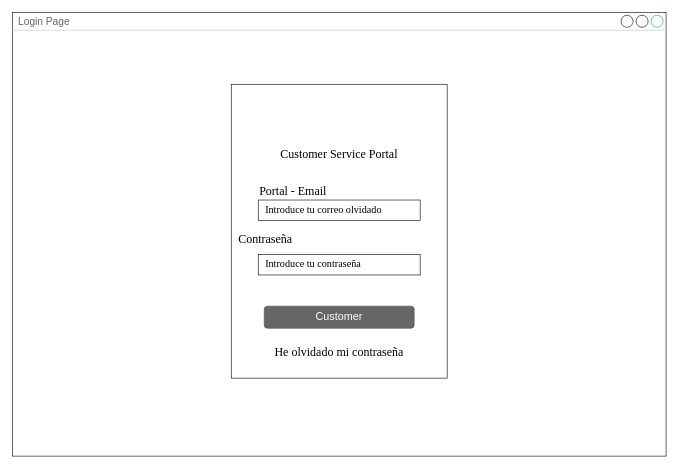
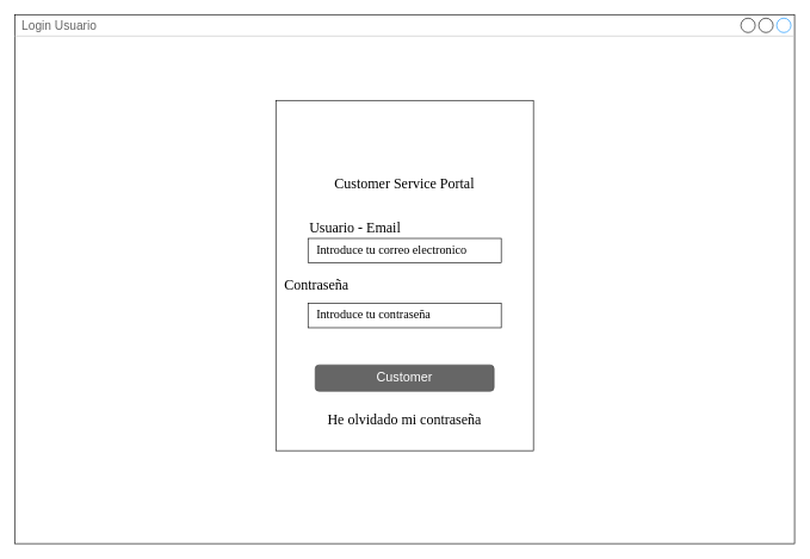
  <mxCell id="0" />
  <mxCell id="1" parent="0" />
- <mxCell id="2" value="Login Page" style="strokeWidth=1;shadow=0;dashed=0;align=center;html=1;shape=mxgraph.mockup.containers.window;align=left;verticalAlign=top;spacingLeft=8;strokeColor2=#008cff;strokeColor3=#c4c4c4;fontColor=#666666;mainText=;fontSize=17;labelBackgroundColor=none;whiteSpace=wrap;" parent="1" vertex="1"><mxGeometry x="20" y="20" width="1090" height="740" as="geometry" /></mxCell>
+ <mxCell id="2" value="Login Usuario" style="strokeWidth=1;shadow=0;dashed=0;align=center;html=1;shape=mxgraph.mockup.containers.window;align=left;verticalAlign=top;spacingLeft=8;strokeColor2=#008cff;strokeColor3=#c4c4c4;fontColor=#666666;mainText=;fontSize=17;labelBackgroundColor=none;whiteSpace=wrap;" parent="1" vertex="1"><mxGeometry x="20" y="20" width="1090" height="740" as="geometry" /></mxCell>
  <mxCell id="3" value="" style="rounded=0;whiteSpace=wrap;html=1;direction=south;movable=0;resizable=0;rotatable=0;deletable=0;editable=0;locked=1;connectable=0;" vertex="1" parent="1"><mxGeometry x="385" y="140" width="360" height="490" as="geometry" /></mxCell>
  <mxCell id="4" value="" style="rounded=0;whiteSpace=wrap;html=1;" vertex="1" parent="1"><mxGeometry x="430" y="424" width="270" height="34" as="geometry" /></mxCell>
- <mxCell id="5" value="&lt;font face=&quot;amnasis&quot; data-font-src=&quot;https://fonts.googleapis.com/css?family=amnasis&quot; style=&quot;font-size: 20px;&quot;&gt;Portal - Email&lt;/font&gt;" style="text;html=1;strokeColor=none;fillColor=none;align=left;verticalAlign=middle;whiteSpace=wrap;rounded=0;" vertex="1" parent="1"><mxGeometry x="430" y="302" width="160" height="30" as="geometry" /></mxCell>
+ <mxCell id="5" value="&lt;font face=&quot;amnasis&quot; data-font-src=&quot;https://fonts.googleapis.com/css?family=amnasis&quot; style=&quot;font-size: 20px;&quot;&gt;Usuario - Email&lt;/font&gt;" style="text;html=1;strokeColor=none;fillColor=none;align=left;verticalAlign=middle;whiteSpace=wrap;rounded=0;" vertex="1" parent="1"><mxGeometry x="430" y="302" width="160" height="30" as="geometry" /></mxCell>
  <mxCell id="6" value="&lt;font face=&quot;amnasis&quot;&gt;&lt;span style=&quot;font-size: 20px;&quot;&gt;Contraseña&lt;/span&gt;&lt;/font&gt;" style="text;html=1;strokeColor=none;fillColor=none;align=left;verticalAlign=middle;whiteSpace=wrap;rounded=0;" vertex="1" parent="1"><mxGeometry x="395" y="383" width="160" height="30" as="geometry" /></mxCell>
  <mxCell id="7" value="&lt;font face=&quot;amnasis&quot; data-font-src=&quot;https://fonts.googleapis.com/css?family=amnasis&quot; style=&quot;font-size: 17px;&quot;&gt;Introduce tu contraseña&lt;/font&gt;" style="text;html=1;strokeColor=none;fillColor=none;align=left;verticalAlign=middle;whiteSpace=wrap;rounded=0;" vertex="1" parent="1"><mxGeometry x="440" y="426" width="250" height="30" as="geometry" /></mxCell>
  <mxCell id="8" value="&lt;font face=&quot;amnasis&quot;&gt;&lt;span style=&quot;font-size: 20px;&quot;&gt;He olvidado mi contraseña&lt;/span&gt;&lt;/font&gt;" style="text;html=1;strokeColor=none;fillColor=none;align=center;verticalAlign=middle;whiteSpace=wrap;rounded=0;" vertex="1" parent="1"><mxGeometry x="430" y="570" width="270" height="30" as="geometry" /></mxCell>
  <mxCell id="9" value="&lt;font style=&quot;font-size: 18px;&quot;&gt;Customer&lt;/font&gt;" style="rounded=1;html=1;shadow=0;dashed=0;whiteSpace=wrap;fontSize=10;fillColor=#666666;align=center;strokeColor=#4D4D4D;fontColor=#ffffff;" vertex="1" parent="1"><mxGeometry x="440" y="510" width="250" height="36.88" as="geometry" /></mxCell>
  <mxCell id="10" value="&lt;font face=&quot;amnasis&quot; data-font-src=&quot;https://fonts.googleapis.com/css?family=amnasis&quot; style=&quot;font-size: 20px;&quot;&gt;Customer Service Portal&lt;/font&gt;" style="text;html=1;strokeColor=none;fillColor=none;align=center;verticalAlign=middle;whiteSpace=wrap;rounded=0;" vertex="1" parent="1"><mxGeometry x="430" y="240" width="270" height="30" as="geometry" /></mxCell>
  <mxCell id="11" value="" style="rounded=0;whiteSpace=wrap;html=1;" vertex="1" parent="1"><mxGeometry x="430" y="333" width="270" height="34" as="geometry" /></mxCell>
- <mxCell id="12" value="&lt;font face=&quot;amnasis&quot; data-font-src=&quot;https://fonts.googleapis.com/css?family=amnasis&quot; style=&quot;font-size: 17px;&quot;&gt;Introduce tu correo olvidado&lt;/font&gt;" style="text;html=1;strokeColor=none;fillColor=none;align=left;verticalAlign=middle;whiteSpace=wrap;rounded=0;" vertex="1" parent="1"><mxGeometry x="440" y="335" width="250" height="30" as="geometry" /></mxCell>
+ <mxCell id="12" value="&lt;font face=&quot;amnasis&quot; data-font-src=&quot;https://fonts.googleapis.com/css?family=amnasis&quot; style=&quot;font-size: 17px;&quot;&gt;Introduce tu correo electronico&lt;/font&gt;" style="text;html=1;strokeColor=none;fillColor=none;align=left;verticalAlign=middle;whiteSpace=wrap;rounded=0;" vertex="1" parent="1"><mxGeometry x="440" y="335" width="250" height="30" as="geometry" /></mxCell>
